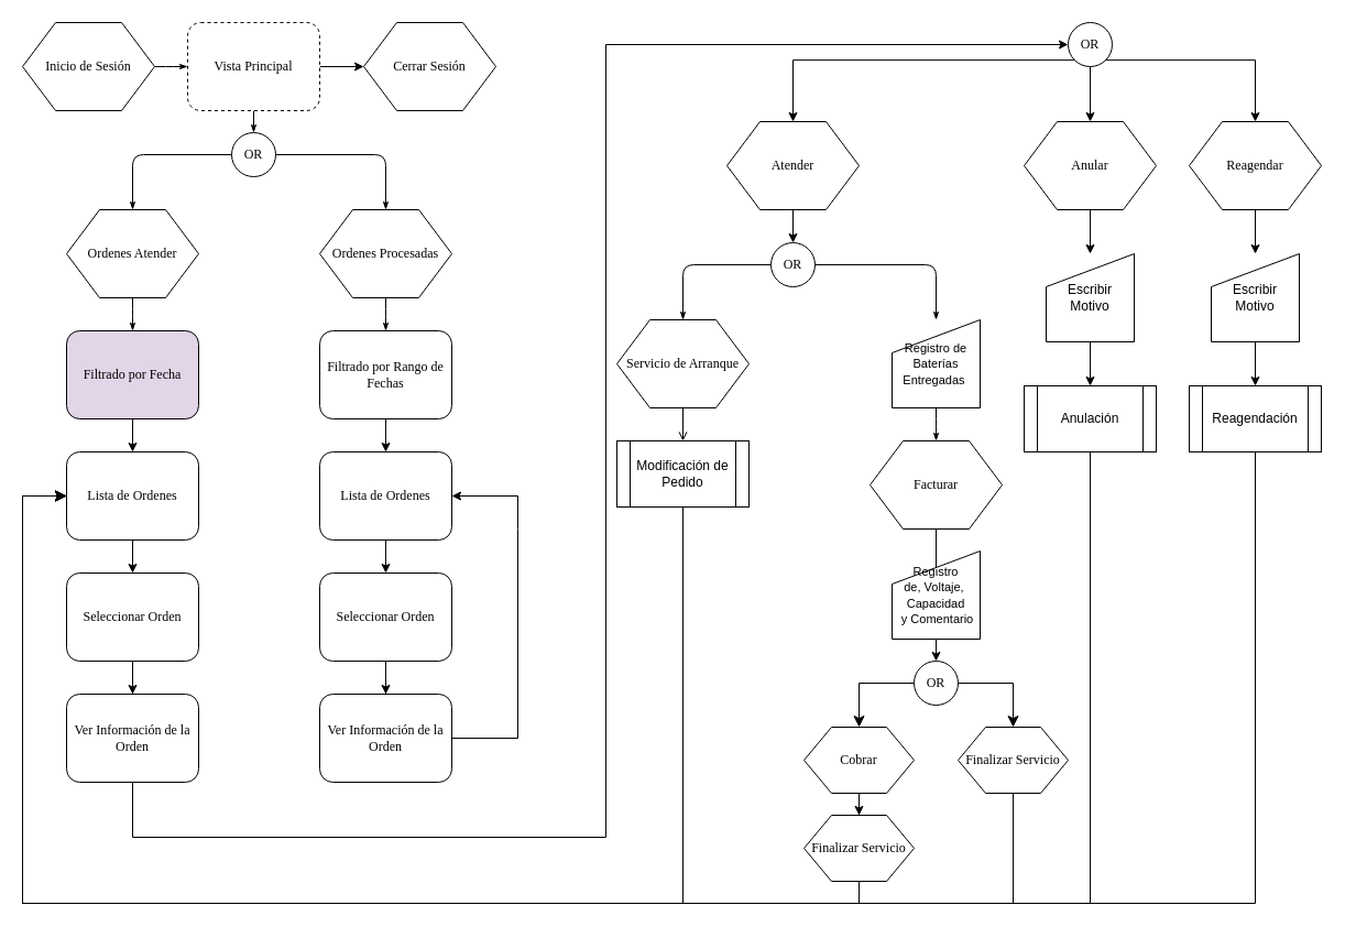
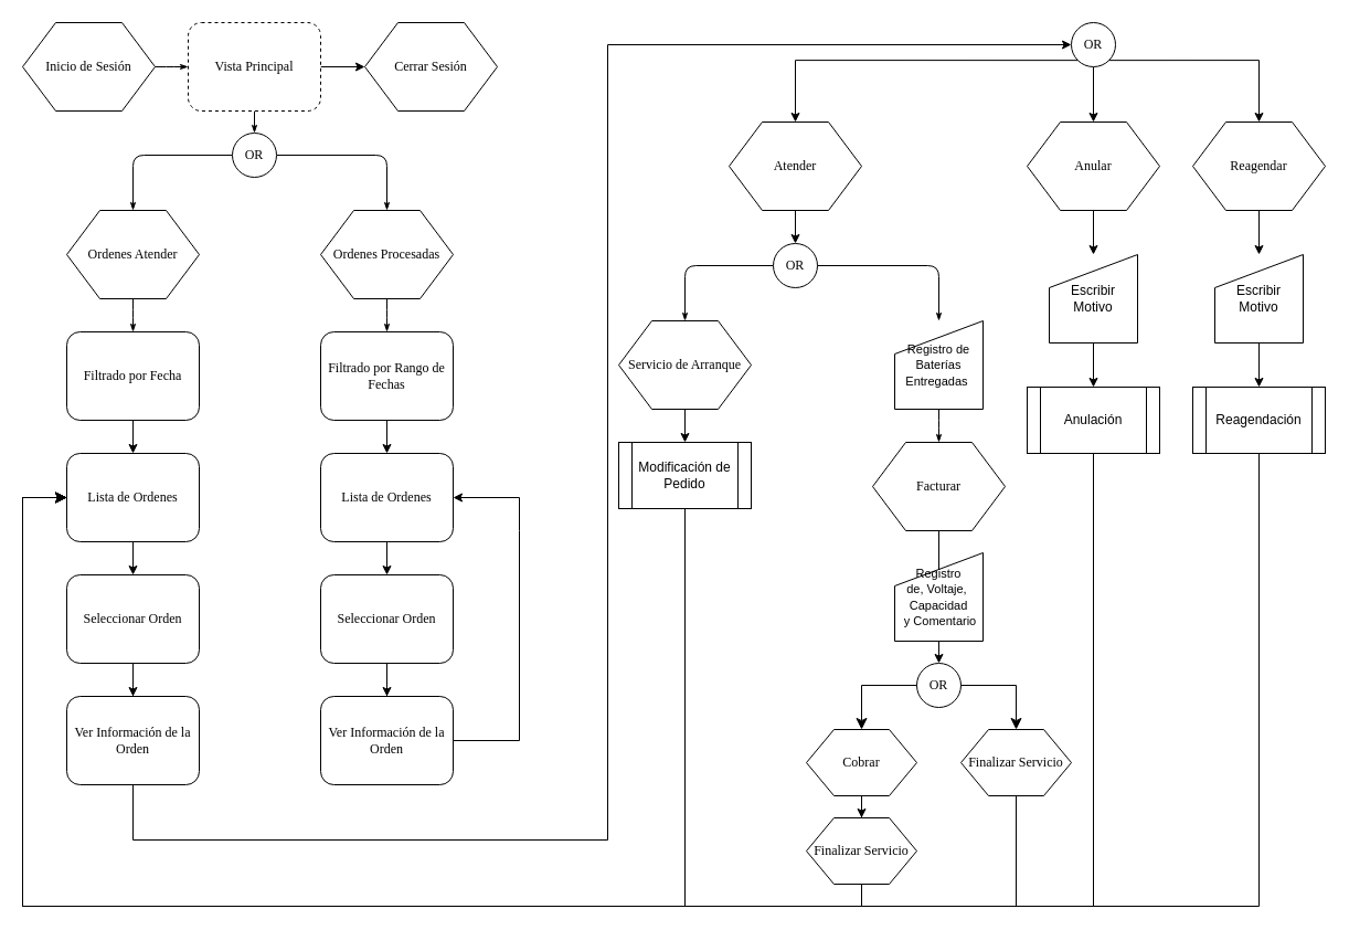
  <mxCell id="0" />
  <mxCell id="1" parent="0" />
  <mxCell id="2" style="edgeStyle=orthogonalEdgeStyle;rounded=1;html=1;labelBackgroundColor=none;startArrow=none;startFill=0;startSize=5;endArrow=classicThin;endFill=1;endSize=5;jettySize=auto;orthogonalLoop=1;strokeWidth=1;fontFamily=Verdana;fontSize=8" parent="1" source="3" target="6" edge="1"><mxGeometry relative="1" as="geometry" /></mxCell>
  <mxCell id="3" value="Inicio de Sesión" style="shape=hexagon;perimeter=hexagonPerimeter;whiteSpace=wrap;html=1;rounded=0;shadow=0;labelBackgroundColor=none;strokeWidth=1;fontFamily=Verdana;fontSize=12;align=center;" parent="1" vertex="1"><mxGeometry x="20" y="20" width="120" height="80" as="geometry" /></mxCell>
  <mxCell id="4" style="edgeStyle=orthogonalEdgeStyle;rounded=1;html=1;labelBackgroundColor=none;startArrow=none;startFill=0;startSize=5;endArrow=classicThin;endFill=1;endSize=5;jettySize=auto;orthogonalLoop=1;strokeWidth=1;fontFamily=Verdana;fontSize=8" parent="1" source="6" target="9" edge="1"><mxGeometry relative="1" as="geometry" /></mxCell>
  <mxCell id="5" value="" style="edgeStyle=orthogonalEdgeStyle;rounded=0;orthogonalLoop=1;jettySize=auto;html=1;" edge="1" parent="1" source="6" target="69"><mxGeometry relative="1" as="geometry" /></mxCell>
  <mxCell id="6" value="Vista Principal" style="rounded=1;whiteSpace=wrap;html=1;shadow=0;labelBackgroundColor=none;strokeWidth=1;fontFamily=Verdana;fontSize=12;align=center;dashed=1;" parent="1" vertex="1"><mxGeometry x="170" y="20" width="120" height="80" as="geometry" /></mxCell>
  <mxCell id="7" style="edgeStyle=orthogonalEdgeStyle;rounded=1;html=1;labelBackgroundColor=none;startArrow=none;startFill=0;startSize=5;endArrow=classicThin;endFill=1;endSize=5;jettySize=auto;orthogonalLoop=1;strokeWidth=1;fontFamily=Verdana;fontSize=8" parent="1" source="9" target="13" edge="1"><mxGeometry relative="1" as="geometry" /></mxCell>
  <mxCell id="8" style="edgeStyle=orthogonalEdgeStyle;rounded=1;html=1;labelBackgroundColor=none;startArrow=none;startFill=0;startSize=5;endArrow=classicThin;endFill=1;endSize=5;jettySize=auto;orthogonalLoop=1;strokeWidth=1;fontFamily=Verdana;fontSize=8" parent="1" source="9" target="11" edge="1"><mxGeometry relative="1" as="geometry" /></mxCell>
  <mxCell id="9" value="OR" style="ellipse;whiteSpace=wrap;html=1;rounded=1;shadow=0;labelBackgroundColor=none;strokeWidth=1;fontFamily=Verdana;fontSize=12;align=center;" parent="1" vertex="1"><mxGeometry x="210" y="120" width="40" height="40" as="geometry" /></mxCell>
  <mxCell id="10" style="edgeStyle=orthogonalEdgeStyle;rounded=1;html=1;labelBackgroundColor=none;startArrow=none;startFill=0;startSize=5;endArrow=classicThin;endFill=1;endSize=5;jettySize=auto;orthogonalLoop=1;strokeWidth=1;fontFamily=Verdana;fontSize=8" parent="1" source="11" target="15" edge="1"><mxGeometry relative="1" as="geometry" /></mxCell>
  <mxCell id="11" value="&lt;div&gt;Ordenes Atender&lt;/div&gt;" style="shape=hexagon;perimeter=hexagonPerimeter;whiteSpace=wrap;html=1;rounded=0;shadow=0;labelBackgroundColor=none;strokeWidth=1;fontFamily=Verdana;fontSize=12;align=center;" parent="1" vertex="1"><mxGeometry x="60" y="190" width="120" height="80" as="geometry" /></mxCell>
  <mxCell id="12" style="edgeStyle=orthogonalEdgeStyle;rounded=1;html=1;labelBackgroundColor=none;startArrow=none;startFill=0;startSize=5;endArrow=classicThin;endFill=1;endSize=5;jettySize=auto;orthogonalLoop=1;strokeWidth=1;fontFamily=Verdana;fontSize=8" parent="1" source="13" target="16" edge="1"><mxGeometry relative="1" as="geometry" /></mxCell>
  <mxCell id="13" value="&lt;div&gt;Ordenes Procesadas&lt;/div&gt;" style="shape=hexagon;perimeter=hexagonPerimeter;whiteSpace=wrap;html=1;rounded=0;shadow=0;labelBackgroundColor=none;strokeWidth=1;fontFamily=Verdana;fontSize=12;align=center;" parent="1" vertex="1"><mxGeometry x="290" y="190" width="120" height="80" as="geometry" /></mxCell>
  <mxCell id="14" value="" style="edgeStyle=orthogonalEdgeStyle;rounded=0;orthogonalLoop=1;jettySize=auto;html=1;" edge="1" parent="1" source="15" target="20"><mxGeometry relative="1" as="geometry" /></mxCell>
- <mxCell id="15" value="Filtrado por Fecha" style="rounded=1;whiteSpace=wrap;html=1;shadow=0;labelBackgroundColor=none;strokeWidth=1;fontFamily=Verdana;fontSize=12;align=center;fillColor=#e1d5e7;" parent="1" vertex="1"><mxGeometry x="60" y="300" width="120" height="80" as="geometry" /></mxCell>
+ <mxCell id="15" value="Filtrado por Fecha" style="rounded=1;whiteSpace=wrap;html=1;shadow=0;labelBackgroundColor=none;strokeWidth=1;fontFamily=Verdana;fontSize=12;align=center;" parent="1" vertex="1"><mxGeometry x="60" y="300" width="120" height="80" as="geometry" /></mxCell>
  <mxCell id="16" value="Filtrado por Rango de Fechas" style="rounded=1;whiteSpace=wrap;html=1;shadow=0;labelBackgroundColor=none;strokeWidth=1;fontFamily=Verdana;fontSize=12;align=center;" parent="1" vertex="1"><mxGeometry x="290" y="300" width="120" height="80" as="geometry" /></mxCell>
  <mxCell id="17" value="" style="edgeStyle=orthogonalEdgeStyle;rounded=0;orthogonalLoop=1;jettySize=auto;html=1;" edge="1" parent="1" source="18" target="34"><mxGeometry relative="1" as="geometry" /></mxCell>
  <mxCell id="18" value="OR" style="ellipse;whiteSpace=wrap;html=1;rounded=1;shadow=0;labelBackgroundColor=none;strokeWidth=1;fontFamily=Verdana;fontSize=12;align=center;" parent="1" vertex="1"><mxGeometry x="970" y="20" width="40" height="40" as="geometry" /></mxCell>
  <mxCell id="19" value="" style="edgeStyle=orthogonalEdgeStyle;rounded=0;orthogonalLoop=1;jettySize=auto;html=1;" edge="1" parent="1" source="20" target="28"><mxGeometry relative="1" as="geometry" /></mxCell>
  <mxCell id="20" value="Lista de Ordenes" style="rounded=1;whiteSpace=wrap;html=1;shadow=0;labelBackgroundColor=none;strokeWidth=1;fontFamily=Verdana;fontSize=12;align=center;" vertex="1" parent="1"><mxGeometry x="60" y="410" width="120" height="80" as="geometry" /></mxCell>
  <mxCell id="21" value="Lista de Ordenes" style="rounded=1;whiteSpace=wrap;html=1;shadow=0;labelBackgroundColor=none;strokeWidth=1;fontFamily=Verdana;fontSize=12;align=center;" vertex="1" parent="1"><mxGeometry x="290" y="410" width="120" height="80" as="geometry" /></mxCell>
  <mxCell id="22" value="Seleccionar Orden" style="rounded=1;whiteSpace=wrap;html=1;shadow=0;labelBackgroundColor=none;strokeWidth=1;fontFamily=Verdana;fontSize=12;align=center;" vertex="1" parent="1"><mxGeometry x="290" y="520" width="120" height="80" as="geometry" /></mxCell>
  <mxCell id="23" value="" style="endArrow=classic;html=1;rounded=0;exitX=0.5;exitY=1;exitDx=0;exitDy=0;" edge="1" parent="1" source="16" target="21"><mxGeometry width="50" height="50" relative="1" as="geometry"><mxPoint x="370" y="530" as="sourcePoint" /><mxPoint x="420" y="480" as="targetPoint" /></mxGeometry></mxCell>
  <mxCell id="24" value="" style="endArrow=classic;html=1;rounded=0;exitX=0.5;exitY=1;exitDx=0;exitDy=0;entryX=0.5;entryY=0;entryDx=0;entryDy=0;" edge="1" parent="1" source="21" target="22"><mxGeometry width="50" height="50" relative="1" as="geometry"><mxPoint x="360" y="390" as="sourcePoint" /><mxPoint x="360" y="420" as="targetPoint" /></mxGeometry></mxCell>
  <mxCell id="25" value="" style="endArrow=classic;html=1;rounded=0;entryX=1;entryY=0.5;entryDx=0;entryDy=0;exitX=1;exitY=0.5;exitDx=0;exitDy=0;" edge="1" parent="1" source="26"><mxGeometry width="50" height="50" relative="1" as="geometry"><mxPoint x="410" y="790" as="sourcePoint" /><mxPoint x="410" y="450" as="targetPoint" /><Array as="points"><mxPoint x="470" y="670" /><mxPoint x="470" y="480" /><mxPoint x="470" y="450" /></Array></mxGeometry></mxCell>
  <mxCell id="26" value="Ver Información de la Orden" style="rounded=1;whiteSpace=wrap;html=1;shadow=0;labelBackgroundColor=none;strokeWidth=1;fontFamily=Verdana;fontSize=12;align=center;" vertex="1" parent="1"><mxGeometry x="290" y="630" width="120" height="80" as="geometry" /></mxCell>
  <mxCell id="27" value="" style="endArrow=classic;html=1;rounded=0;exitX=0.5;exitY=0;exitDx=0;exitDy=0;" edge="1" parent="1" source="26"><mxGeometry width="50" height="50" relative="1" as="geometry"><mxPoint x="360" y="500" as="sourcePoint" /><mxPoint x="350" y="630" as="targetPoint" /><Array as="points"><mxPoint x="350" y="600" /></Array></mxGeometry></mxCell>
  <mxCell id="28" value="Seleccionar Orden" style="rounded=1;whiteSpace=wrap;html=1;shadow=0;labelBackgroundColor=none;strokeWidth=1;fontFamily=Verdana;fontSize=12;align=center;" vertex="1" parent="1"><mxGeometry x="60" y="520" width="120" height="80" as="geometry" /></mxCell>
  <mxCell id="29" value="Ver Información de la Orden" style="rounded=1;whiteSpace=wrap;html=1;shadow=0;labelBackgroundColor=none;strokeWidth=1;fontFamily=Verdana;fontSize=12;align=center;" vertex="1" parent="1"><mxGeometry x="60" y="630" width="120" height="80" as="geometry" /></mxCell>
  <mxCell id="30" value="" style="endArrow=classic;html=1;rounded=0;exitX=0.5;exitY=0;exitDx=0;exitDy=0;" edge="1" parent="1" source="29"><mxGeometry width="50" height="50" relative="1" as="geometry"><mxPoint x="130" y="500" as="sourcePoint" /><mxPoint x="120" y="630" as="targetPoint" /><Array as="points"><mxPoint x="120" y="600" /></Array></mxGeometry></mxCell>
  <mxCell id="31" value="" style="edgeStyle=orthogonalEdgeStyle;rounded=0;orthogonalLoop=1;jettySize=auto;html=1;" edge="1" parent="1" source="32" target="50"><mxGeometry relative="1" as="geometry" /></mxCell>
  <mxCell id="32" value="&lt;div&gt;Atender&lt;/div&gt;" style="shape=hexagon;perimeter=hexagonPerimeter;whiteSpace=wrap;html=1;rounded=0;shadow=0;labelBackgroundColor=none;strokeWidth=1;fontFamily=Verdana;fontSize=12;align=center;" vertex="1" parent="1"><mxGeometry x="660" y="110" width="120" height="80" as="geometry" /></mxCell>
  <mxCell id="33" value="" style="edgeStyle=orthogonalEdgeStyle;rounded=0;orthogonalLoop=1;jettySize=auto;html=1;" edge="1" parent="1" source="43" target="40"><mxGeometry relative="1" as="geometry" /></mxCell>
  <mxCell id="34" value="&lt;div&gt;Anular&lt;/div&gt;" style="shape=hexagon;perimeter=hexagonPerimeter;whiteSpace=wrap;html=1;rounded=0;shadow=0;labelBackgroundColor=none;strokeWidth=1;fontFamily=Verdana;fontSize=12;align=center;" vertex="1" parent="1"><mxGeometry x="930" y="110" width="120" height="80" as="geometry" /></mxCell>
  <mxCell id="35" value="" style="edgeStyle=orthogonalEdgeStyle;rounded=0;orthogonalLoop=1;jettySize=auto;html=1;" edge="1" parent="1" source="45" target="41"><mxGeometry relative="1" as="geometry" /></mxCell>
  <mxCell id="36" value="&lt;div&gt;Reagendar&lt;/div&gt;" style="shape=hexagon;perimeter=hexagonPerimeter;whiteSpace=wrap;html=1;rounded=0;shadow=0;labelBackgroundColor=none;strokeWidth=1;fontFamily=Verdana;fontSize=12;align=center;" vertex="1" parent="1"><mxGeometry x="1080" y="110" width="120" height="80" as="geometry" /></mxCell>
  <mxCell id="37" value="" style="edgeStyle=orthogonalEdgeStyle;rounded=0;orthogonalLoop=1;jettySize=auto;html=1;exitX=0;exitY=1;exitDx=0;exitDy=0;entryX=0.5;entryY=0;entryDx=0;entryDy=0;" edge="1" parent="1" source="18" target="32"><mxGeometry relative="1" as="geometry"><mxPoint x="830" y="70" as="sourcePoint" /><mxPoint x="830" y="110" as="targetPoint" /></mxGeometry></mxCell>
  <mxCell id="38" value="" style="edgeStyle=orthogonalEdgeStyle;rounded=0;orthogonalLoop=1;jettySize=auto;html=1;exitX=1;exitY=1;exitDx=0;exitDy=0;entryX=0.5;entryY=0;entryDx=0;entryDy=0;" edge="1" parent="1" source="18" target="36"><mxGeometry relative="1" as="geometry"><mxPoint x="816" y="64" as="sourcePoint" /><mxPoint x="680" y="110" as="targetPoint" /></mxGeometry></mxCell>
  <mxCell id="39" value="" style="endArrow=classic;html=1;rounded=0;exitX=0.5;exitY=1;exitDx=0;exitDy=0;entryX=0;entryY=0.5;entryDx=0;entryDy=0;" edge="1" parent="1" source="29" target="18"><mxGeometry width="50" height="50" relative="1" as="geometry"><mxPoint x="800" y="40" as="sourcePoint" /><mxPoint x="550" y="0" as="targetPoint" /><Array as="points"><mxPoint x="120" y="760" /><mxPoint x="550" y="760" /><mxPoint x="550" y="40" /></Array></mxGeometry></mxCell>
  <mxCell id="40" value="Anulación" style="shape=process;whiteSpace=wrap;html=1;backgroundOutline=1;" vertex="1" parent="1"><mxGeometry x="930" y="350" width="120" height="60" as="geometry" /></mxCell>
  <mxCell id="41" value="Reagendación" style="shape=process;whiteSpace=wrap;html=1;backgroundOutline=1;" vertex="1" parent="1"><mxGeometry x="1080" y="350" width="120" height="60" as="geometry" /></mxCell>
  <mxCell id="42" value="" style="edgeStyle=orthogonalEdgeStyle;rounded=0;orthogonalLoop=1;jettySize=auto;html=1;" edge="1" parent="1" source="34" target="43"><mxGeometry relative="1" as="geometry"><mxPoint x="990" y="190" as="sourcePoint" /><mxPoint x="990" y="480" as="targetPoint" /></mxGeometry></mxCell>
  <mxCell id="43" value="Escribir Motivo" style="shape=manualInput;whiteSpace=wrap;html=1;" vertex="1" parent="1"><mxGeometry x="950" y="230" width="80" height="80" as="geometry" /></mxCell>
  <mxCell id="44" value="" style="edgeStyle=orthogonalEdgeStyle;rounded=0;orthogonalLoop=1;jettySize=auto;html=1;" edge="1" parent="1" source="36" target="45"><mxGeometry relative="1" as="geometry"><mxPoint x="1140" y="190" as="sourcePoint" /><mxPoint x="1140" y="480" as="targetPoint" /></mxGeometry></mxCell>
  <mxCell id="45" value="Escribir Motivo" style="shape=manualInput;whiteSpace=wrap;html=1;" vertex="1" parent="1"><mxGeometry x="1100" y="230" width="80" height="80" as="geometry" /></mxCell>
  <mxCell id="46" value="" style="edgeStyle=segmentEdgeStyle;endArrow=classic;html=1;curved=0;rounded=0;endSize=8;startSize=8;exitX=0.5;exitY=1;exitDx=0;exitDy=0;entryX=0;entryY=0.5;entryDx=0;entryDy=0;" edge="1" parent="1" source="40" target="20"><mxGeometry width="50" height="50" relative="1" as="geometry"><mxPoint x="740" y="610" as="sourcePoint" /><mxPoint x="410" y="450" as="targetPoint" /><Array as="points"><mxPoint x="990" y="820" /><mxPoint x="20" y="820" /><mxPoint x="20" y="450" /></Array></mxGeometry></mxCell>
  <mxCell id="47" value="" style="edgeStyle=segmentEdgeStyle;endArrow=classic;html=1;curved=0;rounded=0;endSize=8;startSize=8;exitX=0.5;exitY=1;exitDx=0;exitDy=0;entryX=0;entryY=0.5;entryDx=0;entryDy=0;" edge="1" parent="1" source="41" target="20"><mxGeometry width="50" height="50" relative="1" as="geometry"><mxPoint x="760" y="590" as="sourcePoint" /><mxPoint x="20" y="800" as="targetPoint" /><Array as="points"><mxPoint x="1140" y="820" /><mxPoint x="20" y="820" /><mxPoint x="20" y="450" /></Array></mxGeometry></mxCell>
  <mxCell id="48" style="edgeStyle=orthogonalEdgeStyle;rounded=1;html=1;labelBackgroundColor=none;startArrow=none;startFill=0;startSize=5;endArrow=classicThin;endFill=1;endSize=5;jettySize=auto;orthogonalLoop=1;strokeWidth=1;fontFamily=Verdana;fontSize=8;entryX=0.5;entryY=0;entryDx=0;entryDy=0;" edge="1" parent="1" source="54" target="58"><mxGeometry relative="1" as="geometry"><mxPoint x="850" y="430" as="targetPoint" /></mxGeometry></mxCell>
  <mxCell id="49" style="edgeStyle=orthogonalEdgeStyle;rounded=1;html=1;labelBackgroundColor=none;startArrow=none;startFill=0;startSize=5;endArrow=classicThin;endFill=1;endSize=5;jettySize=auto;orthogonalLoop=1;strokeWidth=1;fontFamily=Verdana;fontSize=8;entryX=0.5;entryY=0;entryDx=0;entryDy=0;" edge="1" parent="1" source="50" target="52"><mxGeometry relative="1" as="geometry"><mxPoint x="620" y="290" as="targetPoint" /></mxGeometry></mxCell>
  <mxCell id="50" value="OR" style="ellipse;whiteSpace=wrap;html=1;rounded=1;shadow=0;labelBackgroundColor=none;strokeWidth=1;fontFamily=Verdana;fontSize=12;align=center;" vertex="1" parent="1"><mxGeometry x="700" y="220" width="40" height="40" as="geometry" /></mxCell>
- <mxCell id="51" value="" style="edgeStyle=orthogonalEdgeStyle;rounded=0;orthogonalLoop=1;jettySize=auto;html=1;endArrow=open;" edge="1" parent="1" source="52" target="55"><mxGeometry relative="1" as="geometry" /></mxCell>
+ <mxCell id="51" value="" style="edgeStyle=orthogonalEdgeStyle;rounded=0;orthogonalLoop=1;jettySize=auto;html=1;" edge="1" parent="1" source="52" target="55"><mxGeometry relative="1" as="geometry" /></mxCell>
  <mxCell id="52" value="&lt;div&gt;Servicio de Arranque&lt;/div&gt;" style="shape=hexagon;perimeter=hexagonPerimeter;whiteSpace=wrap;html=1;rounded=0;shadow=0;labelBackgroundColor=none;strokeWidth=1;fontFamily=Verdana;fontSize=12;align=center;" vertex="1" parent="1"><mxGeometry x="560" y="290" width="120" height="80" as="geometry" /></mxCell>
  <mxCell id="53" value="" style="edgeStyle=orthogonalEdgeStyle;rounded=1;html=1;labelBackgroundColor=none;startArrow=none;startFill=0;startSize=5;endArrow=classicThin;endFill=1;endSize=5;jettySize=auto;orthogonalLoop=1;strokeWidth=1;fontFamily=Verdana;fontSize=8" edge="1" parent="1" source="50" target="54"><mxGeometry relative="1" as="geometry"><mxPoint x="850" y="490" as="targetPoint" /><mxPoint x="740" y="240" as="sourcePoint" /></mxGeometry></mxCell>
  <mxCell id="54" value="&lt;font style=&quot;font-size: 11px;&quot;&gt;Registro de Baterías Entregadas&amp;nbsp;&lt;/font&gt;" style="shape=manualInput;whiteSpace=wrap;html=1;" vertex="1" parent="1"><mxGeometry x="810" y="290" width="80" height="80" as="geometry" /></mxCell>
  <mxCell id="55" value="Modificación de Pedido" style="shape=process;whiteSpace=wrap;html=1;backgroundOutline=1;" vertex="1" parent="1"><mxGeometry x="560" y="400" width="120" height="60" as="geometry" /></mxCell>
  <mxCell id="56" value="" style="edgeStyle=segmentEdgeStyle;endArrow=classic;html=1;curved=0;rounded=0;endSize=8;startSize=8;exitX=0.5;exitY=1;exitDx=0;exitDy=0;entryX=0;entryY=0.5;entryDx=0;entryDy=0;" edge="1" parent="1" source="55" target="20"><mxGeometry width="50" height="50" relative="1" as="geometry"><mxPoint x="880" y="530" as="sourcePoint" /><mxPoint x="610" y="830" as="targetPoint" /><Array as="points"><mxPoint x="620" y="820" /><mxPoint x="20" y="820" /><mxPoint x="20" y="450" /></Array></mxGeometry></mxCell>
  <mxCell id="57" value="" style="edgeStyle=orthogonalEdgeStyle;rounded=0;orthogonalLoop=1;jettySize=auto;html=1;" edge="1" parent="1" source="58" target="59"><mxGeometry relative="1" as="geometry" /></mxCell>
  <mxCell id="58" value="&lt;div&gt;Facturar&lt;/div&gt;" style="shape=hexagon;perimeter=hexagonPerimeter;whiteSpace=wrap;html=1;rounded=0;shadow=0;labelBackgroundColor=none;strokeWidth=1;fontFamily=Verdana;fontSize=12;align=center;" vertex="1" parent="1"><mxGeometry x="790" y="400" width="120" height="80" as="geometry" /></mxCell>
  <mxCell id="59" value="OR" style="ellipse;whiteSpace=wrap;html=1;rounded=1;shadow=0;labelBackgroundColor=none;strokeWidth=1;fontFamily=Verdana;fontSize=12;align=center;" vertex="1" parent="1"><mxGeometry x="830" y="600" width="40" height="40" as="geometry" /></mxCell>
  <mxCell id="60" value="&lt;font style=&quot;font-size: 11px;&quot;&gt;Registro de,&amp;nbsp;&lt;/font&gt;&lt;span style=&quot;font-size: 11px; background-color: initial;&quot;&gt;Voltaje,&lt;/span&gt;&lt;span style=&quot;font-size: 11px; background-color: initial;&quot;&gt;&amp;nbsp;&lt;/span&gt;&lt;div&gt;&lt;span style=&quot;background-color: initial; font-size: 11px;&quot;&gt;Capacidad&lt;/span&gt;&lt;div&gt;&lt;div&gt;&lt;font style=&quot;font-size: 11px;&quot;&gt;&amp;nbsp;y Comentario&lt;/font&gt;&lt;/div&gt;&lt;/div&gt;&lt;/div&gt;" style="shape=manualInput;whiteSpace=wrap;html=1;" vertex="1" parent="1"><mxGeometry x="810" y="500" width="80" height="80" as="geometry" /></mxCell>
  <mxCell id="61" value="" style="edgeStyle=orthogonalEdgeStyle;rounded=0;orthogonalLoop=1;jettySize=auto;html=1;" edge="1" parent="1" source="62" target="66"><mxGeometry relative="1" as="geometry" /></mxCell>
  <mxCell id="62" value="&lt;div&gt;Cobrar&lt;/div&gt;" style="shape=hexagon;perimeter=hexagonPerimeter;whiteSpace=wrap;html=1;rounded=0;shadow=0;labelBackgroundColor=none;strokeWidth=1;fontFamily=Verdana;fontSize=12;align=center;" vertex="1" parent="1"><mxGeometry x="730" y="660" width="100" height="60" as="geometry" /></mxCell>
  <mxCell id="63" value="&lt;div&gt;Finalizar Servicio&lt;/div&gt;" style="shape=hexagon;perimeter=hexagonPerimeter;whiteSpace=wrap;html=1;rounded=0;shadow=0;labelBackgroundColor=none;strokeWidth=1;fontFamily=Verdana;fontSize=12;align=center;" vertex="1" parent="1"><mxGeometry x="870" y="660" width="100" height="60" as="geometry" /></mxCell>
  <mxCell id="64" value="" style="edgeStyle=elbowEdgeStyle;elbow=horizontal;endArrow=classic;html=1;curved=0;rounded=0;endSize=8;startSize=8;entryX=0.5;entryY=0;entryDx=0;entryDy=0;exitX=0;exitY=0.5;exitDx=0;exitDy=0;" edge="1" parent="1" source="59" target="62"><mxGeometry width="50" height="50" relative="1" as="geometry"><mxPoint x="770" y="680" as="sourcePoint" /><mxPoint x="820" y="630" as="targetPoint" /><Array as="points"><mxPoint x="780" y="640" /></Array></mxGeometry></mxCell>
  <mxCell id="65" value="" style="edgeStyle=elbowEdgeStyle;elbow=horizontal;endArrow=classic;html=1;curved=0;rounded=0;endSize=8;startSize=8;exitX=1;exitY=0.5;exitDx=0;exitDy=0;entryX=0.5;entryY=0;entryDx=0;entryDy=0;" edge="1" parent="1" source="59" target="63"><mxGeometry width="50" height="50" relative="1" as="geometry"><mxPoint x="840" y="630" as="sourcePoint" /><mxPoint x="920" y="660" as="targetPoint" /><Array as="points"><mxPoint x="920" y="620" /></Array></mxGeometry></mxCell>
  <mxCell id="66" value="&lt;div&gt;Finalizar Servicio&lt;/div&gt;" style="shape=hexagon;perimeter=hexagonPerimeter;whiteSpace=wrap;html=1;rounded=0;shadow=0;labelBackgroundColor=none;strokeWidth=1;fontFamily=Verdana;fontSize=12;align=center;" vertex="1" parent="1"><mxGeometry x="730" y="740" width="100" height="60" as="geometry" /></mxCell>
  <mxCell id="67" value="" style="edgeStyle=segmentEdgeStyle;endArrow=classic;html=1;curved=0;rounded=0;endSize=8;startSize=8;exitX=0.5;exitY=1;exitDx=0;exitDy=0;entryX=0;entryY=0.5;entryDx=0;entryDy=0;" edge="1" parent="1" source="63" target="20"><mxGeometry width="50" height="50" relative="1" as="geometry"><mxPoint x="620" y="460" as="sourcePoint" /><mxPoint x="670" y="410" as="targetPoint" /><Array as="points"><mxPoint x="920" y="820" /><mxPoint x="20" y="820" /><mxPoint x="20" y="450" /></Array></mxGeometry></mxCell>
  <mxCell id="68" value="" style="edgeStyle=segmentEdgeStyle;endArrow=classic;html=1;curved=0;rounded=0;endSize=8;startSize=8;exitX=0.5;exitY=1;exitDx=0;exitDy=0;" edge="1" parent="1" source="66"><mxGeometry width="50" height="50" relative="1" as="geometry"><mxPoint x="670" y="700" as="sourcePoint" /><mxPoint x="60" y="450" as="targetPoint" /><Array as="points"><mxPoint x="780" y="820" /><mxPoint x="20" y="820" /><mxPoint x="20" y="450" /><mxPoint x="58" y="450" /></Array></mxGeometry></mxCell>
  <mxCell id="69" value="Cerrar Sesión" style="shape=hexagon;perimeter=hexagonPerimeter;whiteSpace=wrap;html=1;rounded=0;shadow=0;labelBackgroundColor=none;strokeWidth=1;fontFamily=Verdana;fontSize=12;align=center;" vertex="1" parent="1"><mxGeometry x="330" y="20" width="120" height="80" as="geometry" /></mxCell>
